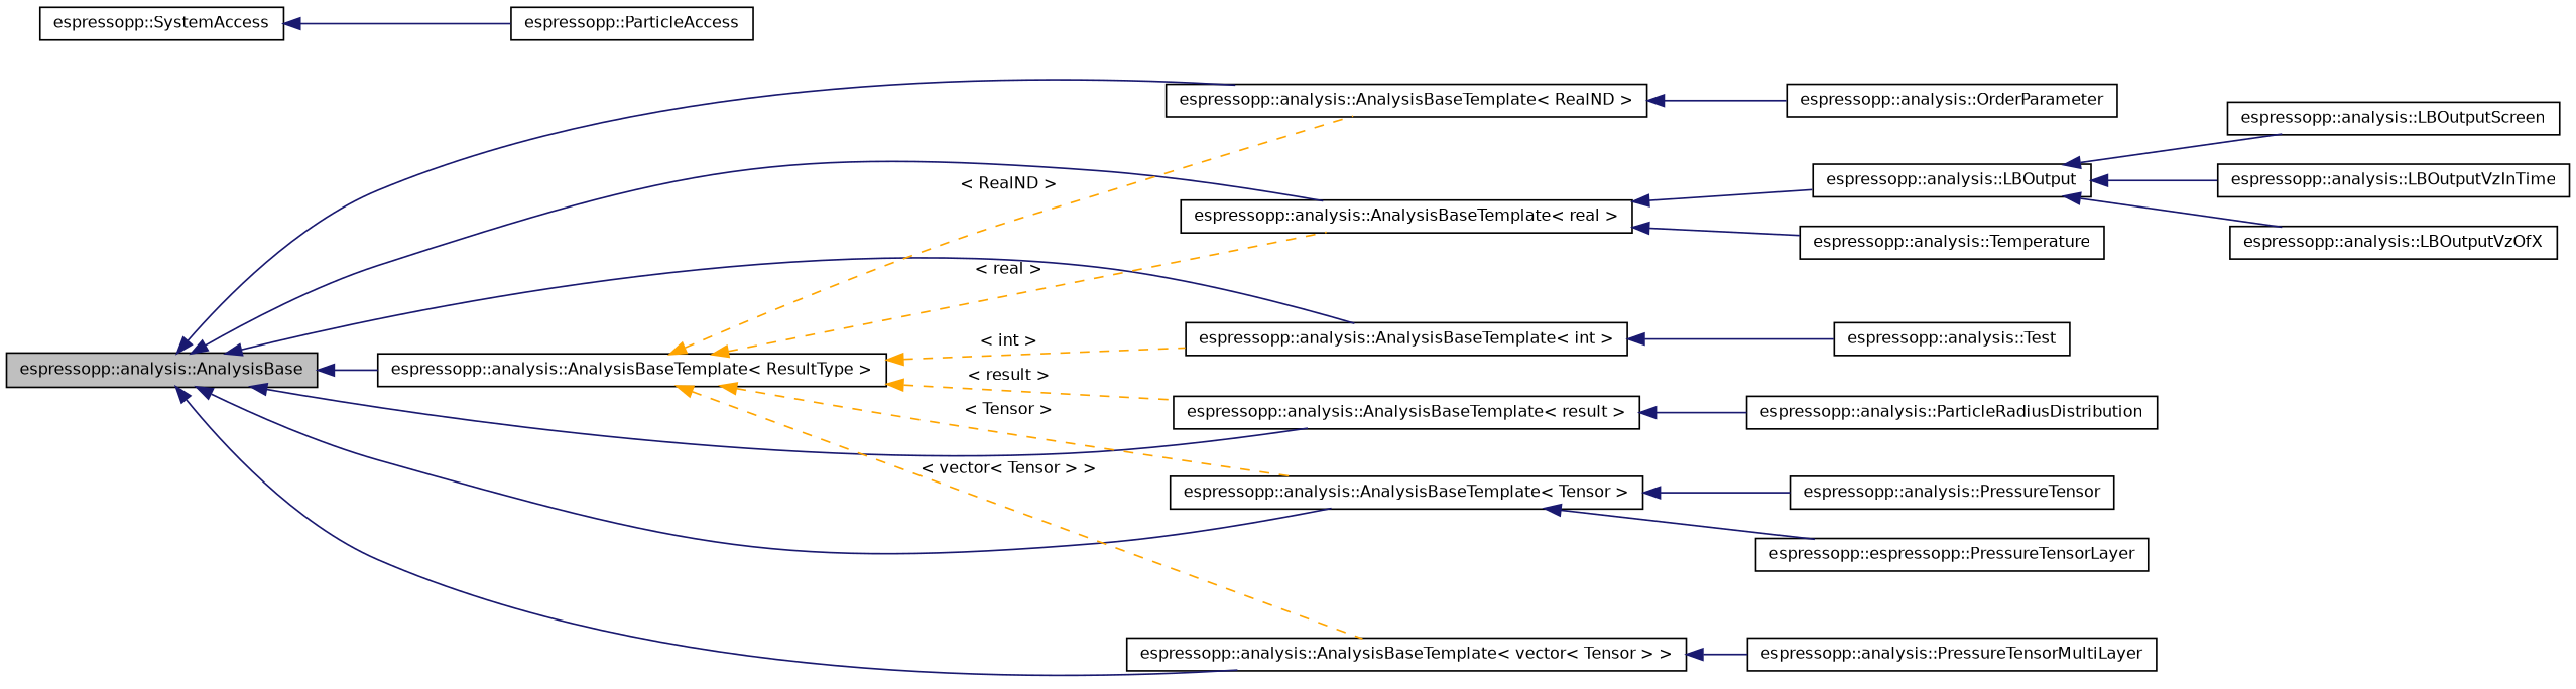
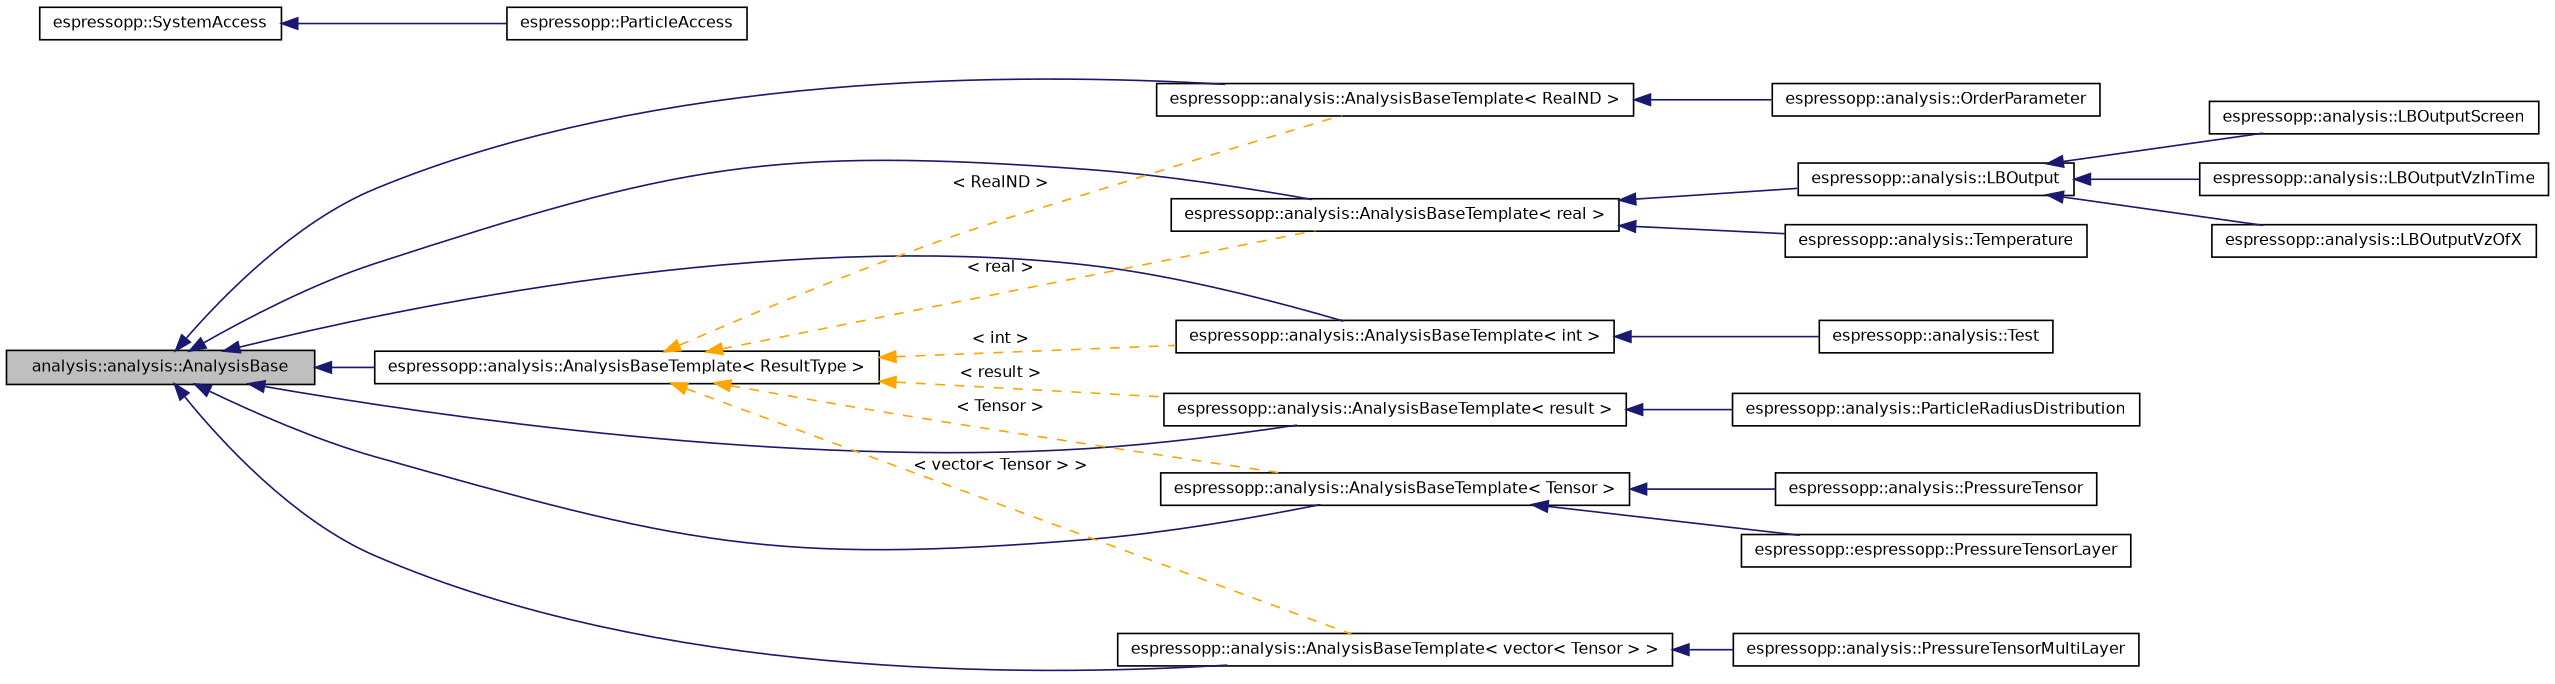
  digraph {
    rankdir=LR
    node [color=black fillcolor=white fontname=Helvetica fontsize=10 shape=record style=filled]
    edge [color=midnightblue dir=back fontname=Helvetica fontsize=10 labelfontname=Helvetica labelfontsize=10 style=solid]
-   n1 [fillcolor=grey75 fontcolor=black height=0.2 label="espressopp::analysis::AnalysisBase" width=0.4]
+   n1 [fillcolor=grey75 fontcolor=black height=0.2 label="analysis::analysis::AnalysisBase" width=0.4]
    n2 [height=0.2 label="espressopp::analysis::AnalysisBaseTemplate\< int \>" width=0.4]
    n3 [height=0.2 label="espressopp::analysis::AnalysisBaseTemplate\< real \>" width=0.4]
    n4 [height=0.2 label="espressopp::analysis::AnalysisBaseTemplate\< RealND \>" width=0.4]
    n5 [height=0.2 label="espressopp::analysis::AnalysisBaseTemplate\< result \>" width=0.4]
    n6 [height=0.2 label="espressopp::analysis::AnalysisBaseTemplate\< Tensor \>" width=0.4]
    n7 [height=0.2 label="espressopp::analysis::AnalysisBaseTemplate\< vector\< Tensor \> \>" width=0.4]
    n8 [height=0.2 label="espressopp::analysis::AnalysisBaseTemplate\< ResultType \>" width=0.4]
    n9 [height=0.2 label="espressopp::analysis::Test" width=0.4]
    n10 [height=0.2 label="espressopp::analysis::LBOutput" width=0.4]
    n11 [height=0.2 label="espressopp::analysis::Temperature" width=0.4]
    n12 [height=0.2 label="espressopp::analysis::OrderParameter" width=0.4]
    n13 [height=0.2 label="espressopp::analysis::ParticleRadiusDistribution" width=0.4]
    n14 [height=0.2 label="espressopp::analysis::PressureTensor" width=0.4]
    n15 [height=0.2 label="espressopp::espressopp::PressureTensorLayer" width=0.4]
    n16 [height=0.2 label="espressopp::analysis::PressureTensorMultiLayer" width=0.4]
    n17 [height=0.2 label="espressopp::ParticleAccess" width=0.4]
    n18 [height=0.2 label="espressopp::SystemAccess" width=0.4]
    n19 [height=0.2 label="espressopp::analysis::LBOutputScreen" width=0.4]
    n20 [height=0.2 label="espressopp::analysis::LBOutputVzInTime" width=0.4]
    n21 [height=0.2 label="espressopp::analysis::LBOutputVzOfX" width=0.4]
    n1 -> n2
    n1 -> n3
    n1 -> n4
    n1 -> n5
    n1 -> n6
    n1 -> n7
    n1 -> n8
    n2 -> n9
    n3 -> n10
    n3 -> n11
    n4 -> n12
    n5 -> n13
    n6 -> n14
    n6 -> n15
    n7 -> n16
    n8 -> n2 [color=orange label=" \< int \>" style=dashed]
    n8 -> n3 [color=orange label=" \< real \>" style=dashed]
    n8 -> n4 [color=orange label=" \< RealND \>" style=dashed]
    n8 -> n5 [color=orange label=" \< result \>" style=dashed]
    n8 -> n6 [color=orange label=" \< Tensor \>" style=dashed]
    n8 -> n7 [color=orange label=" \< vector\< Tensor \> \>" style=dashed]
    n10 -> n19
    n10 -> n20
    n10 -> n21
    n18 -> n17
  }
